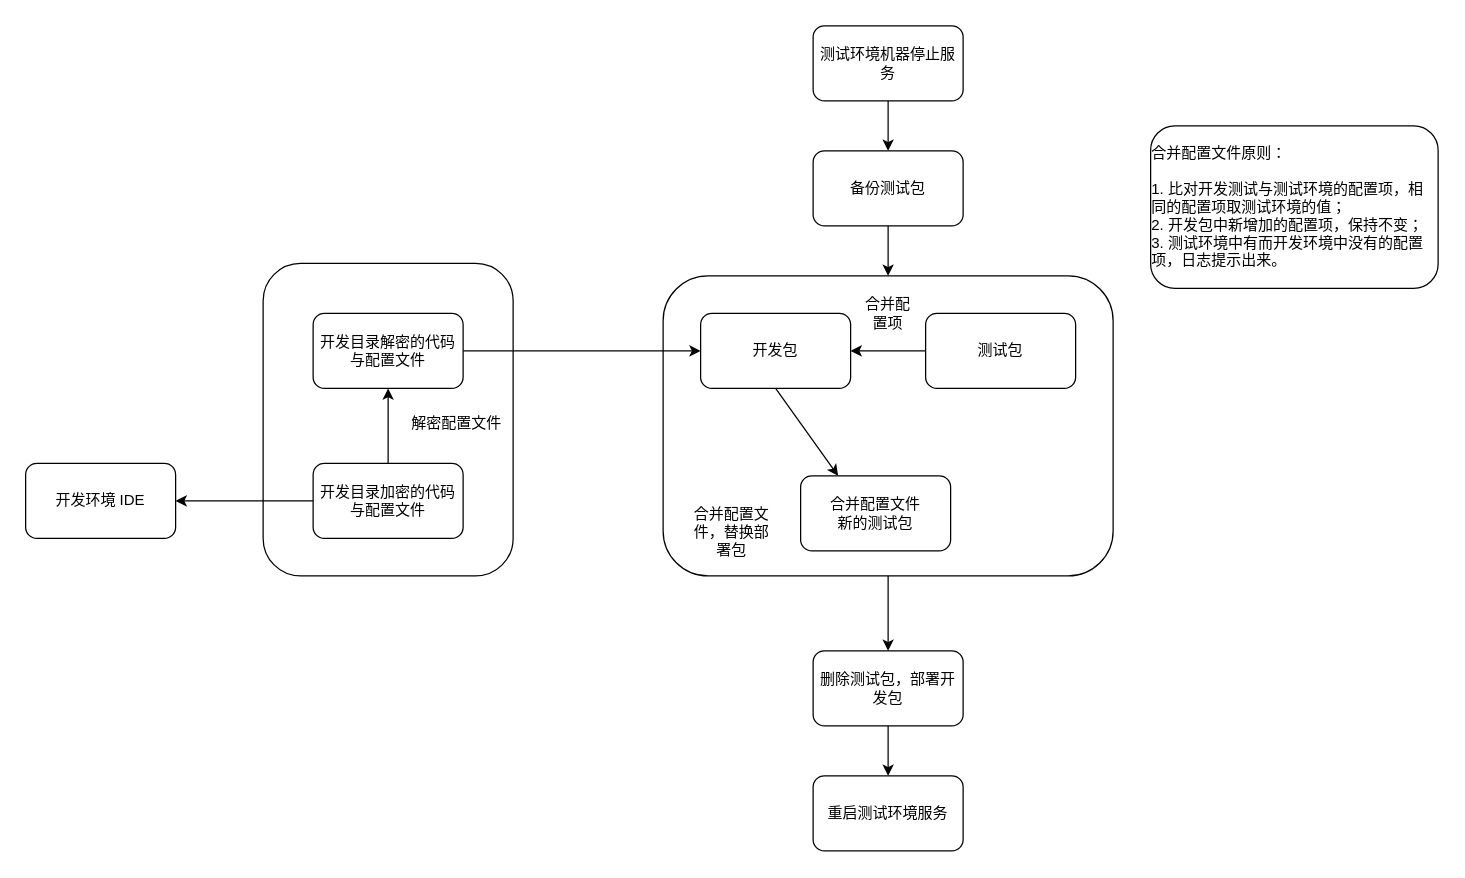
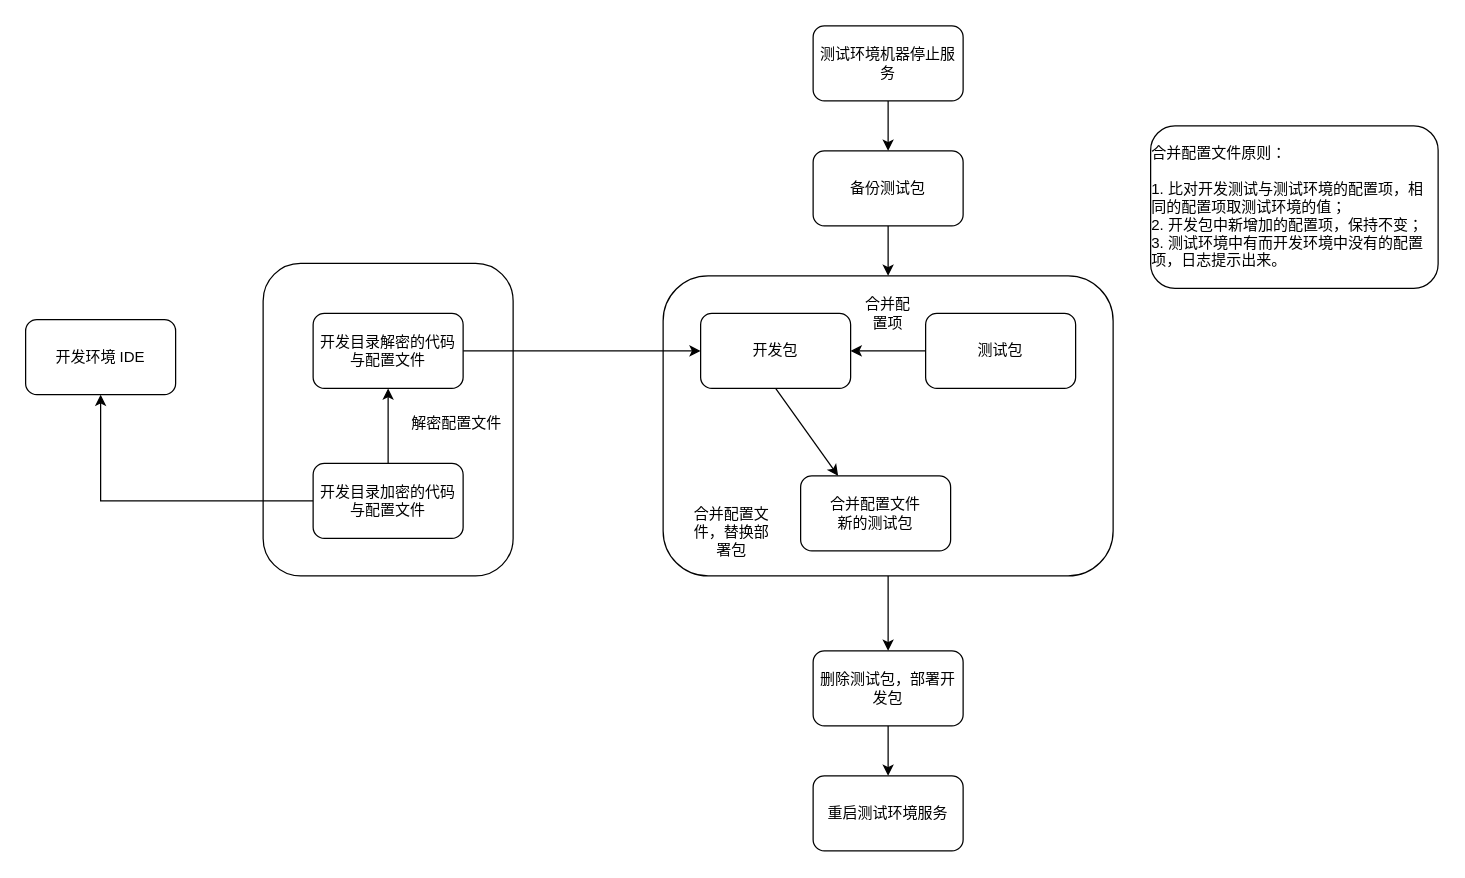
  <mxCell id="0" />
  <mxCell id="1" parent="0" />
  <mxCell id="2" style="edgeStyle=orthogonalEdgeStyle;rounded=0;orthogonalLoop=1;jettySize=auto;html=1;exitX=0.5;exitY=1;exitDx=0;exitDy=0;entryX=0.5;entryY=0;entryDx=0;entryDy=0;" edge="1" parent="1" source="3" target="14"><mxGeometry relative="1" as="geometry" /></mxCell>
  <mxCell id="3" value="" style="rounded=1;whiteSpace=wrap;html=1;" vertex="1" parent="1"><mxGeometry x="530" y="220" width="360" height="240" as="geometry" /></mxCell>
  <mxCell id="4" value="开发包" style="rounded=1;whiteSpace=wrap;html=1;" vertex="1" parent="1"><mxGeometry x="560" y="250" width="120" height="60" as="geometry" /></mxCell>
  <mxCell id="5" style="edgeStyle=orthogonalEdgeStyle;rounded=0;orthogonalLoop=1;jettySize=auto;html=1;exitX=0;exitY=0.5;exitDx=0;exitDy=0;entryX=1;entryY=0.5;entryDx=0;entryDy=0;" edge="1" parent="1" source="6" target="4"><mxGeometry relative="1" as="geometry" /></mxCell>
  <mxCell id="6" value="测试包" style="rounded=1;whiteSpace=wrap;html=1;" vertex="1" parent="1"><mxGeometry x="740" y="250" width="120" height="60" as="geometry" /></mxCell>
  <mxCell id="7" value="合并配置文件&lt;br&gt;新的测试包" style="rounded=1;whiteSpace=wrap;html=1;" vertex="1" parent="1"><mxGeometry x="640" y="380" width="120" height="60" as="geometry" /></mxCell>
  <mxCell id="8" value="" style="endArrow=classic;html=1;entryX=0.25;entryY=0;entryDx=0;entryDy=0;exitX=0.5;exitY=1;exitDx=0;exitDy=0;" edge="1" parent="1" source="4" target="7"><mxGeometry width="50" height="50" relative="1" as="geometry"><mxPoint x="550" y="400" as="sourcePoint" /><mxPoint x="600" y="350" as="targetPoint" /></mxGeometry></mxCell>
  <mxCell id="9" style="edgeStyle=orthogonalEdgeStyle;rounded=0;orthogonalLoop=1;jettySize=auto;html=1;exitX=0.5;exitY=1;exitDx=0;exitDy=0;entryX=0.5;entryY=0;entryDx=0;entryDy=0;" edge="1" parent="1" source="10" target="25"><mxGeometry relative="1" as="geometry" /></mxCell>
  <mxCell id="10" value="测试环境机器停止服务" style="rounded=1;whiteSpace=wrap;html=1;" vertex="1" parent="1"><mxGeometry x="650" y="20" width="120" height="60" as="geometry" /></mxCell>
  <mxCell id="11" value="合并配置文件，替换部署包" style="text;html=1;strokeColor=none;fillColor=none;align=center;verticalAlign=middle;whiteSpace=wrap;rounded=0;" vertex="1" parent="1"><mxGeometry x="550" y="400" width="70" height="50" as="geometry" /></mxCell>
  <mxCell id="12" value="&lt;div style=&quot;text-align: left&quot;&gt;&lt;span&gt;合并配置文件原则：&lt;/span&gt;&lt;/div&gt;&lt;div style=&quot;text-align: left&quot;&gt;&lt;span&gt;&lt;br&gt;&lt;/span&gt;&lt;/div&gt;&lt;div style=&quot;text-align: left&quot;&gt;&lt;span&gt;1.&amp;nbsp;比对开发测试与测试环境的配置项，相同的配置项取测试环境的值；&lt;/span&gt;&lt;/div&gt;&lt;div style=&quot;text-align: left&quot;&gt;&lt;span&gt;2.&amp;nbsp;开发包中新增加的配置项，保持不变；&lt;/span&gt;&lt;/div&gt;&lt;div style=&quot;text-align: left&quot;&gt;&lt;span&gt;3.&amp;nbsp;测试环境中有而开发环境中没有的配置项，日志提示出来。&lt;/span&gt;&lt;/div&gt;" style="rounded=1;whiteSpace=wrap;html=1;" vertex="1" parent="1"><mxGeometry x="920" y="100" width="230" height="130" as="geometry" /></mxCell>
  <mxCell id="13" style="edgeStyle=orthogonalEdgeStyle;rounded=0;orthogonalLoop=1;jettySize=auto;html=1;exitX=0.5;exitY=1;exitDx=0;exitDy=0;entryX=0.5;entryY=0;entryDx=0;entryDy=0;" edge="1" parent="1" source="14" target="26"><mxGeometry relative="1" as="geometry" /></mxCell>
  <mxCell id="14" value="删除测试包，部署开发包" style="rounded=1;whiteSpace=wrap;html=1;" vertex="1" parent="1"><mxGeometry x="650" y="520" width="120" height="60" as="geometry" /></mxCell>
  <mxCell id="15" value="" style="rounded=1;whiteSpace=wrap;html=1;" vertex="1" parent="1"><mxGeometry x="210" y="210" width="200" height="250" as="geometry" /></mxCell>
  <mxCell id="16" style="edgeStyle=orthogonalEdgeStyle;rounded=0;orthogonalLoop=1;jettySize=auto;html=1;exitX=0.5;exitY=0;exitDx=0;exitDy=0;" edge="1" parent="1" source="18" target="20"><mxGeometry relative="1" as="geometry" /></mxCell>
  <mxCell id="17" style="edgeStyle=orthogonalEdgeStyle;rounded=0;orthogonalLoop=1;jettySize=auto;html=1;exitX=0;exitY=0.5;exitDx=0;exitDy=0;" edge="1" parent="1" source="18" target="22"><mxGeometry relative="1" as="geometry" /></mxCell>
  <mxCell id="18" value="开发目录加密的代码与配置文件" style="rounded=1;whiteSpace=wrap;html=1;" vertex="1" parent="1"><mxGeometry x="250" y="370" width="120" height="60" as="geometry" /></mxCell>
  <mxCell id="19" style="edgeStyle=orthogonalEdgeStyle;rounded=0;orthogonalLoop=1;jettySize=auto;html=1;exitX=1;exitY=0.5;exitDx=0;exitDy=0;entryX=0;entryY=0.5;entryDx=0;entryDy=0;" edge="1" parent="1" source="20" target="4"><mxGeometry relative="1" as="geometry" /></mxCell>
  <mxCell id="20" value="开发目录解密的代码与配置文件" style="rounded=1;whiteSpace=wrap;html=1;" vertex="1" parent="1"><mxGeometry x="250" y="250" width="120" height="60" as="geometry" /></mxCell>
  <mxCell id="21" value="解密配置文件" style="text;html=1;strokeColor=none;fillColor=none;align=center;verticalAlign=middle;whiteSpace=wrap;rounded=0;" vertex="1" parent="1"><mxGeometry x="320" y="325" width="90" height="25" as="geometry" /></mxCell>
- <mxCell id="22" value="开发环境 IDE" style="rounded=1;whiteSpace=wrap;html=1;" vertex="1" parent="1"><mxGeometry x="20" y="370" width="120" height="60" as="geometry" /></mxCell>
+ <mxCell id="22" value="开发环境 IDE" style="rounded=1;whiteSpace=wrap;html=1;" vertex="1" parent="1"><mxGeometry x="20" y="255" width="120" height="60" as="geometry" /></mxCell>
  <mxCell id="23" value="合并配置项" style="text;html=1;strokeColor=none;fillColor=none;align=center;verticalAlign=middle;whiteSpace=wrap;rounded=0;" vertex="1" parent="1"><mxGeometry x="690" y="240" width="40" height="20" as="geometry" /></mxCell>
  <mxCell id="24" style="edgeStyle=orthogonalEdgeStyle;rounded=0;orthogonalLoop=1;jettySize=auto;html=1;exitX=0.5;exitY=1;exitDx=0;exitDy=0;entryX=0.5;entryY=0;entryDx=0;entryDy=0;" edge="1" parent="1" source="25" target="3"><mxGeometry relative="1" as="geometry" /></mxCell>
  <mxCell id="25" value="备份测试包" style="rounded=1;whiteSpace=wrap;html=1;" vertex="1" parent="1"><mxGeometry x="650" y="120" width="120" height="60" as="geometry" /></mxCell>
  <mxCell id="26" value="重启测试环境服务" style="rounded=1;whiteSpace=wrap;html=1;" vertex="1" parent="1"><mxGeometry x="650" y="620" width="120" height="60" as="geometry" /></mxCell>
